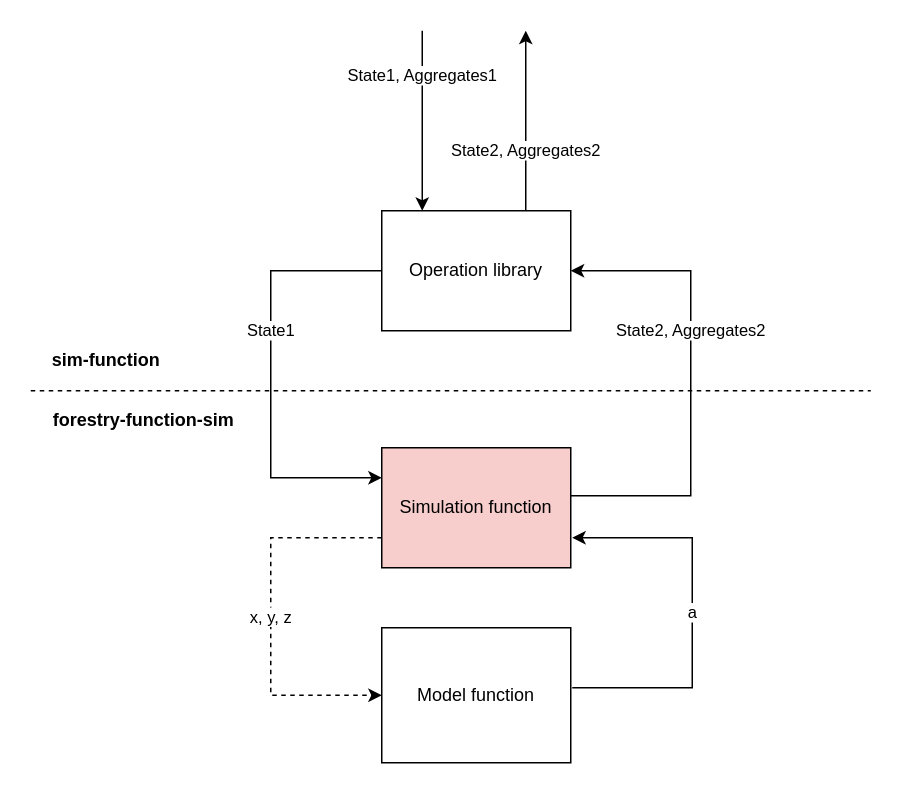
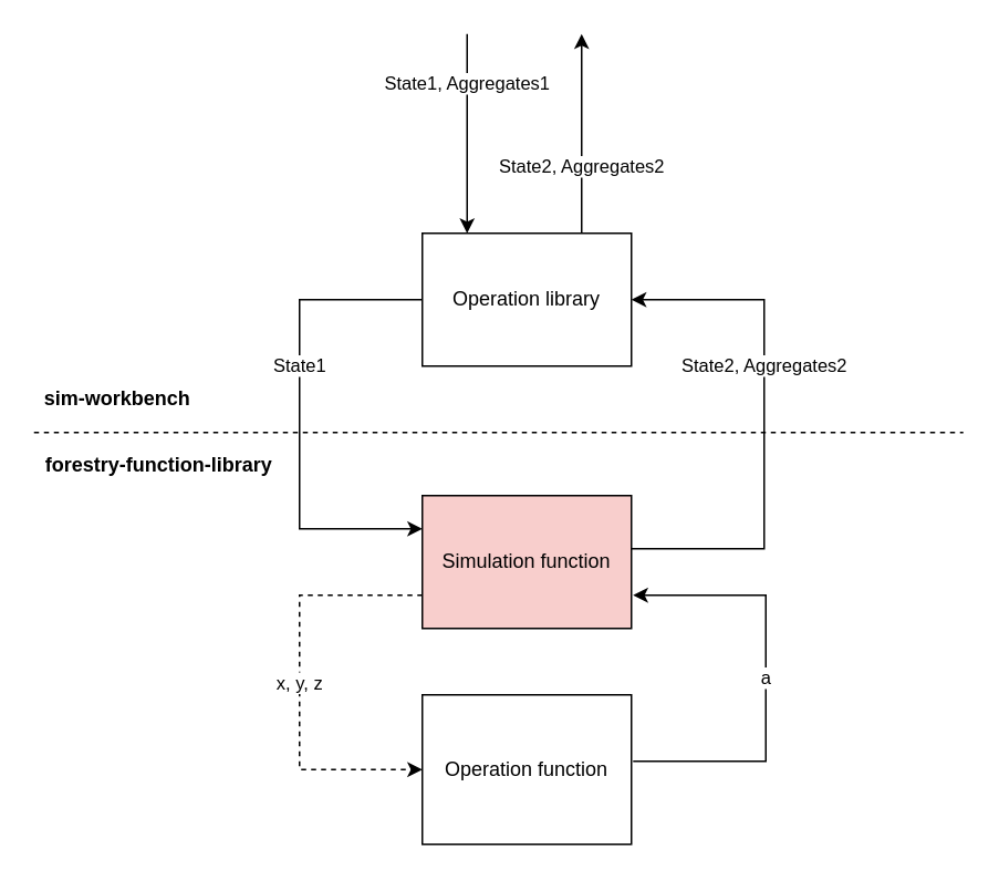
  <mxCell id="0" />
  <mxCell id="1" parent="0" />
  <mxCell id="2" value="State1" style="edgeStyle=orthogonalEdgeStyle;rounded=0;orthogonalLoop=1;jettySize=auto;html=1;entryX=0;entryY=0.25;entryDx=0;entryDy=0;exitX=0;exitY=0.5;exitDx=0;exitDy=0;" parent="1" source="5" target="8" edge="1"><mxGeometry x="-0.203" relative="1" as="geometry"><Array as="points"><mxPoint x="180" y="180" /><mxPoint x="180" y="318" /></Array><mxPoint as="offset" /></mxGeometry></mxCell>
  <mxCell id="3" value="State1, Aggregates1" style="edgeStyle=orthogonalEdgeStyle;rounded=0;orthogonalLoop=1;jettySize=auto;html=1;startArrow=classic;startFill=1;endArrow=none;endFill=0;entryX=0;entryY=1;entryDx=0;entryDy=0;" parent="1" source="5" edge="1"><mxGeometry x="0.5" relative="1" as="geometry"><mxPoint x="281" y="20" as="targetPoint" /><mxPoint x="285.5" y="140" as="sourcePoint" /><Array as="points"><mxPoint x="281" y="110" /><mxPoint x="281" y="110" /></Array><mxPoint as="offset" /></mxGeometry></mxCell>
  <mxCell id="4" value="State2, Aggregates2" style="edgeStyle=orthogonalEdgeStyle;rounded=0;orthogonalLoop=1;jettySize=auto;html=1;exitX=0.762;exitY=0;exitDx=0;exitDy=0;startArrow=none;startFill=0;endArrow=classic;endFill=1;exitPerimeter=0;" parent="1" source="5" edge="1"><mxGeometry x="-0.333" relative="1" as="geometry"><mxPoint x="350" y="20" as="targetPoint" /><Array as="points"><mxPoint x="350" y="50" /><mxPoint x="350" y="50" /></Array><mxPoint as="offset" /></mxGeometry></mxCell>
  <mxCell id="5" value="Operation library" style="rounded=0;whiteSpace=wrap;html=1;" parent="1" vertex="1"><mxGeometry x="254" y="140" width="126" height="80" as="geometry" /></mxCell>
  <mxCell id="6" value="x, y, z" style="edgeStyle=orthogonalEdgeStyle;rounded=0;orthogonalLoop=1;jettySize=auto;html=1;entryX=0;entryY=0.5;entryDx=0;entryDy=0;exitX=0;exitY=0.75;exitDx=0;exitDy=0;dashed=1;" parent="1" source="8" target="10" edge="1"><mxGeometry relative="1" as="geometry"><Array as="points"><mxPoint x="180" y="358" /><mxPoint x="180" y="463" /></Array></mxGeometry></mxCell>
  <mxCell id="7" value="State2, Aggregates2" style="edgeStyle=orthogonalEdgeStyle;rounded=0;orthogonalLoop=1;jettySize=auto;html=1;entryX=1;entryY=0.5;entryDx=0;entryDy=0;" parent="1" source="8" target="5" edge="1"><mxGeometry x="0.226" relative="1" as="geometry"><Array as="points"><mxPoint x="460" y="330" /><mxPoint x="460" y="180" /></Array><mxPoint x="500" y="330" as="sourcePoint" /><mxPoint as="offset" /></mxGeometry></mxCell>
  <mxCell id="8" value="Simulation function" style="rounded=0;whiteSpace=wrap;html=1;fillColor=#f8cecc;" parent="1" vertex="1"><mxGeometry x="254" y="298" width="126" height="80" as="geometry" /></mxCell>
  <mxCell id="9" value="a" style="edgeStyle=orthogonalEdgeStyle;rounded=0;orthogonalLoop=1;jettySize=auto;html=1;entryX=1;entryY=0.75;entryDx=0;entryDy=0;" parent="1" edge="1"><mxGeometry relative="1" as="geometry"><mxPoint x="381" y="458" as="sourcePoint" /><mxPoint x="381" y="358" as="targetPoint" /><Array as="points"><mxPoint x="461" y="458" /><mxPoint x="461" y="358" /></Array></mxGeometry></mxCell>
- <mxCell id="10" value="Model function" style="rounded=0;whiteSpace=wrap;html=1;" parent="1" vertex="1"><mxGeometry x="254" y="418" width="126" height="90" as="geometry" /></mxCell>
+ <mxCell id="10" value="Operation function" style="rounded=0;whiteSpace=wrap;html=1;" parent="1" vertex="1"><mxGeometry x="254" y="418" width="126" height="90" as="geometry" /></mxCell>
  <mxCell id="11" value="" style="endArrow=none;dashed=1;html=1;rounded=0;" edge="1" parent="1"><mxGeometry width="50" height="50" relative="1" as="geometry"><mxPoint x="20" y="260" as="sourcePoint" /><mxPoint x="580" y="260" as="targetPoint" /></mxGeometry></mxCell>
- <mxCell id="12" value="sim-function" style="text;html=1;align=center;verticalAlign=middle;resizable=0;points=[];autosize=1;strokeColor=none;fillColor=none;fontStyle=1" vertex="1" parent="1"><mxGeometry x="20" y="230" width="100" height="20" as="geometry" /></mxCell>
- <mxCell id="13" value="forestry-function-sim" style="text;html=1;align=center;verticalAlign=middle;resizable=0;points=[];autosize=1;strokeColor=none;fillColor=none;fontStyle=1" vertex="1" parent="1"><mxGeometry x="20" y="270" width="150" height="20" as="geometry" /></mxCell>
+ <mxCell id="12" value="sim-workbench" style="text;html=1;align=center;verticalAlign=middle;resizable=0;points=[];autosize=1;strokeColor=none;fillColor=none;fontStyle=1" vertex="1" parent="1"><mxGeometry x="20" y="230" width="100" height="20" as="geometry" /></mxCell>
+ <mxCell id="13" value="forestry-function-library" style="text;html=1;align=center;verticalAlign=middle;resizable=0;points=[];autosize=1;strokeColor=none;fillColor=none;fontStyle=1" vertex="1" parent="1"><mxGeometry x="20" y="270" width="150" height="20" as="geometry" /></mxCell>
